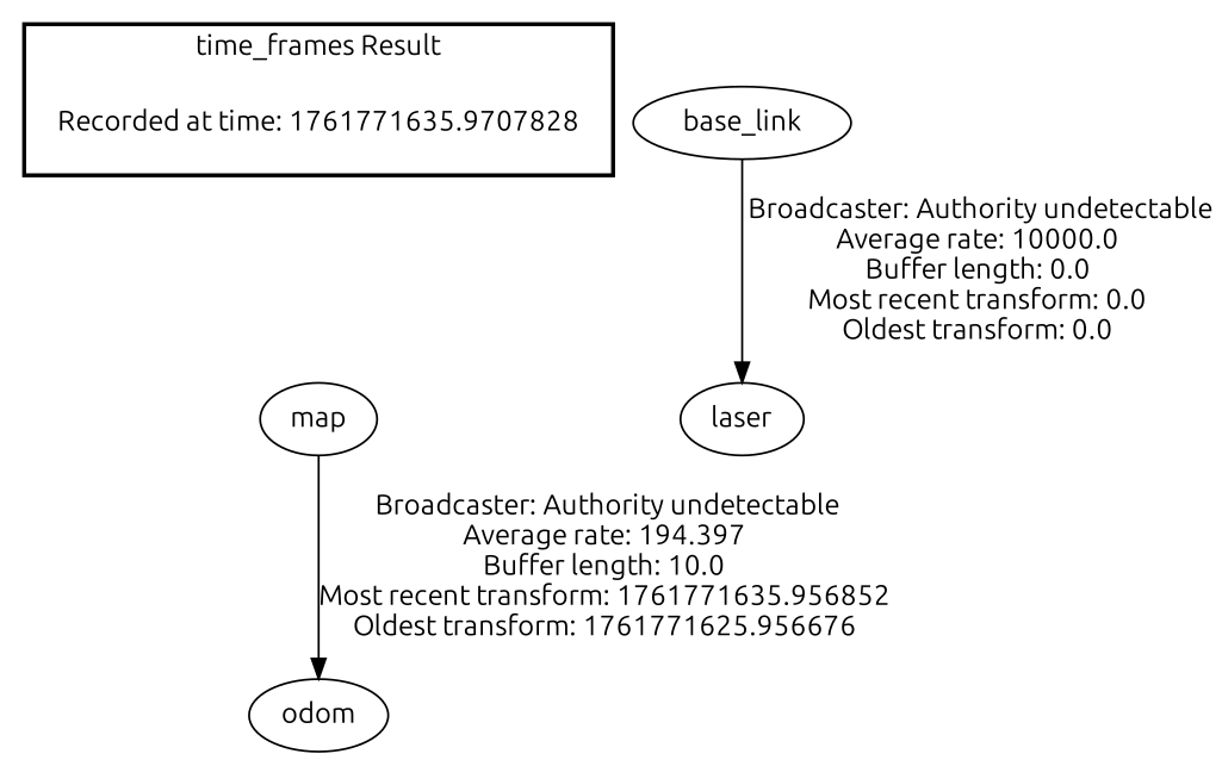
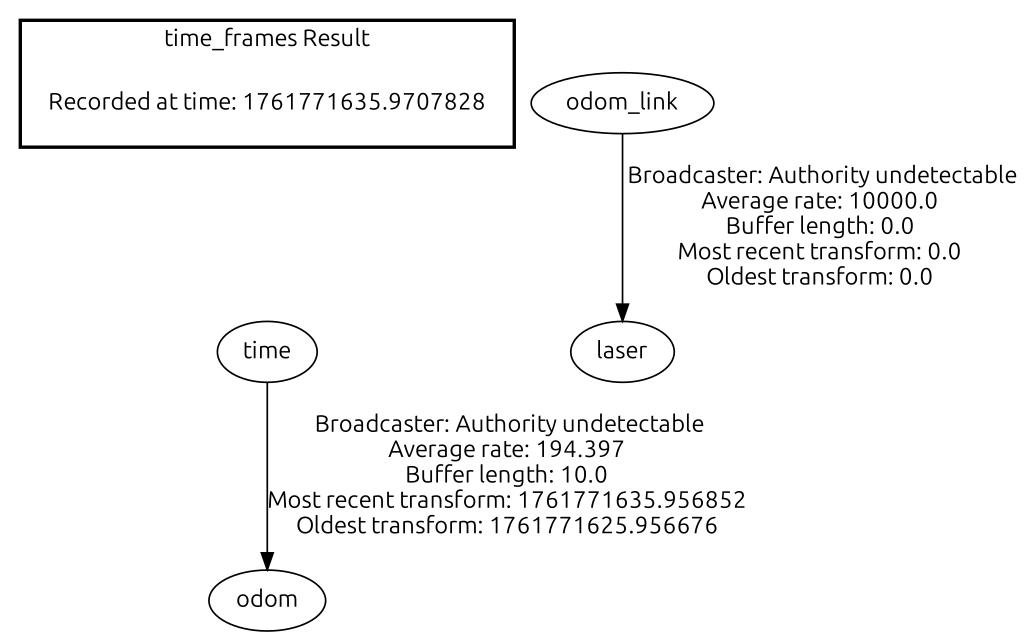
  digraph {
    fontname=Ubuntu
    node [fontname=Ubuntu]
    edge [fontname=Ubuntu]
    "Recorded at time: 1761771635.9707828" [shape=plaintext]
-   map
-   base_link
+   map [label=time]
+   base_link [label=odom_link]
    laser
    odom
    subgraph cluster_1 {
      color=black
      label="time_frames Result"
      style=bold
      "Recorded at time: 1761771635.9707828"
    }
    "Recorded at time: 1761771635.9707828" -> map [style=invis]
    map -> odom [label=" Broadcaster: Authority undetectable\nAverage rate: 194.397\nBuffer length: 10.0\nMost recent transform: 1761771635.956852\nOldest transform: 1761771625.956676\n"]
    base_link -> laser [label=" Broadcaster: Authority undetectable\nAverage rate: 10000.0\nBuffer length: 0.0\nMost recent transform: 0.0\nOldest transform: 0.0\n"]
  }
